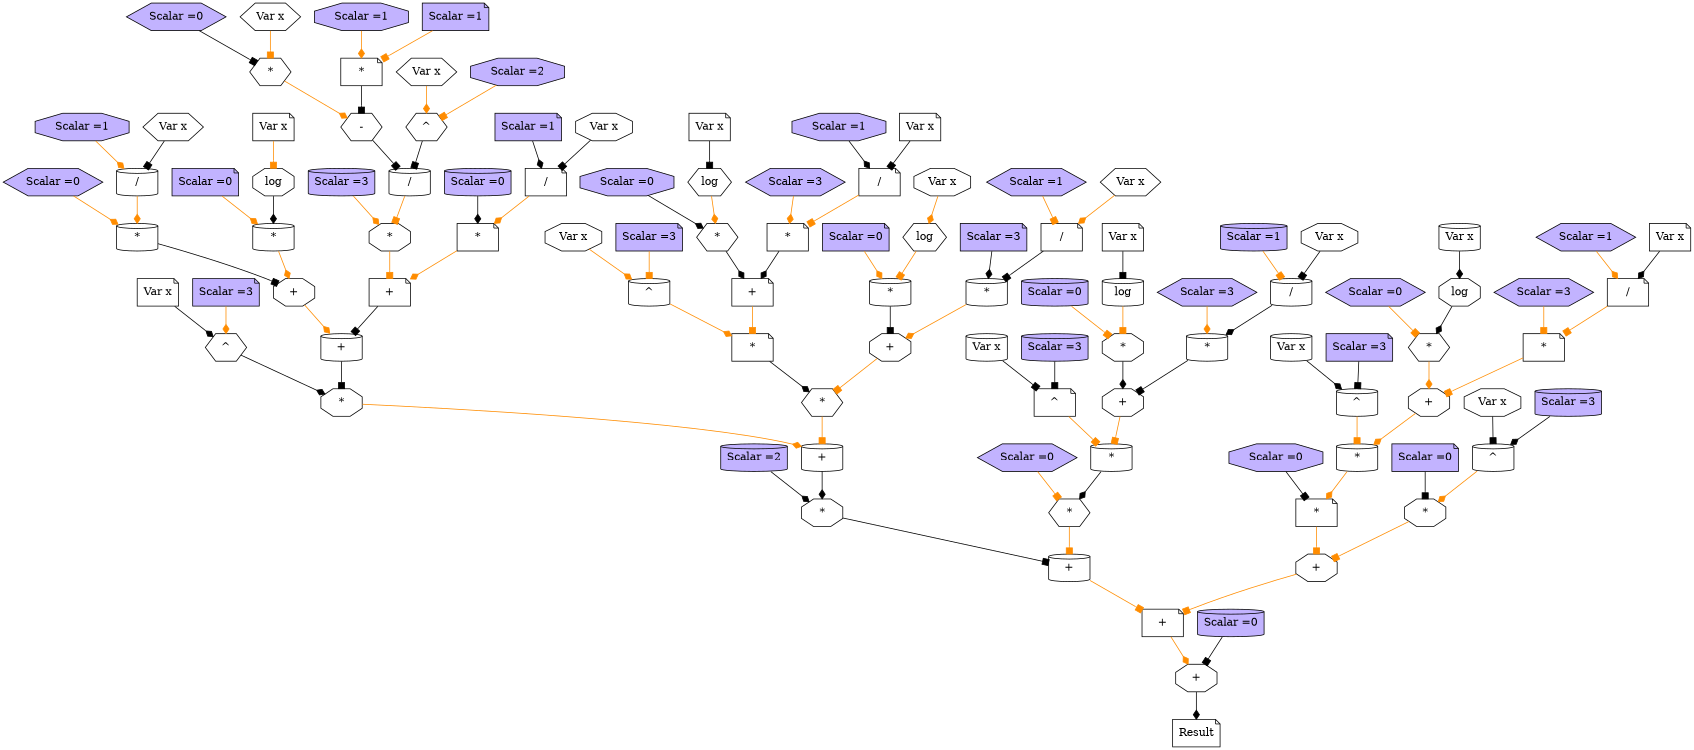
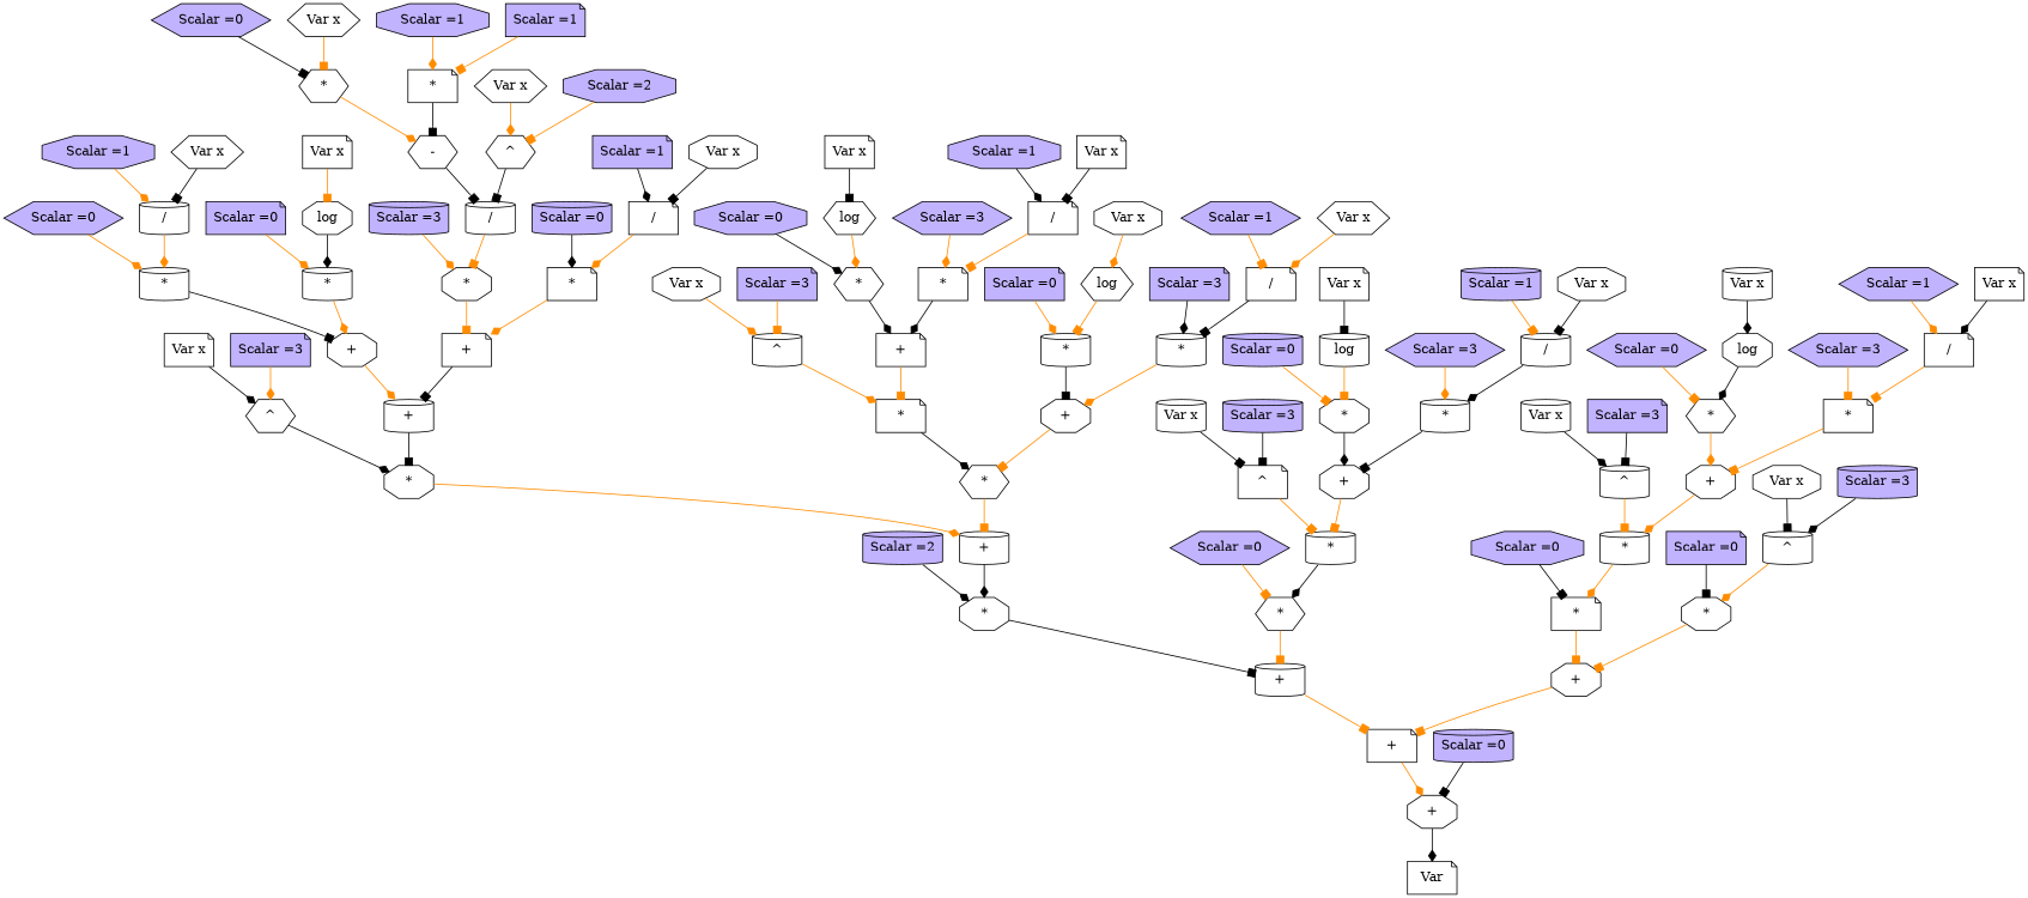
  digraph {
    node [shape=note]
    edge [color=darkorange arrowhead=box]
    n1 [label="+" shape=octagon]
-   Result
+   Result [label=Var]
    n3 [label="+"]
    n4 [label="+" shape=cylinder]
    n5 [label="*" shape=octagon]
    n6 [fillcolor=".7 .3 1.0" label="Scalar =2" style=filled shape=cylinder]
    n7 [label="+" shape=cylinder]
    n8 [label="*" shape=octagon]
    n9 [label="^" shape=hexagon]
    n10 [label="Var x"]
    n11 [fillcolor=".7 .3 1.0" label="Scalar =3" style=filled]
    n12 [label="+" shape=cylinder]
    n13 [label="+" shape=octagon]
    n14 [label="*" shape=cylinder]
    n15 [fillcolor=".7 .3 1.0" label="Scalar =0" style=filled shape=hexagon]
    n16 [label="/" shape=cylinder]
    n17 [fillcolor=".7 .3 1.0" label="Scalar =1" style=filled shape=octagon]
    n18 [label="Var x" shape=hexagon]
    n19 [label="*" shape=cylinder]
    n20 [fillcolor=".7 .3 1.0" label="Scalar =0" style=filled]
    n21 [label=log shape=octagon]
    n22 [label="Var x"]
    n23 [label="+"]
    n24 [label="*" shape=octagon]
    n25 [fillcolor=".7 .3 1.0" label="Scalar =3" style=filled shape=cylinder]
    n26 [label="/" shape=cylinder]
    n27 [label="-" shape=hexagon]
    n28 [label="*" shape=hexagon]
    n29 [fillcolor=".7 .3 1.0" label="Scalar =0" style=filled shape=hexagon]
    n30 [label="Var x" shape=hexagon]
    n31 [label="*"]
    n32 [fillcolor=".7 .3 1.0" label="Scalar =1" style=filled shape=octagon]
    n33 [fillcolor=".7 .3 1.0" label="Scalar =1" style=filled]
    n34 [label="^" shape=hexagon]
    n35 [label="Var x" shape=hexagon]
    n36 [fillcolor=".7 .3 1.0" label="Scalar =2" style=filled shape=octagon]
    n37 [label="*"]
    n38 [fillcolor=".7 .3 1.0" label="Scalar =0" style=filled shape=cylinder]
    n39 [label="/"]
    n40 [fillcolor=".7 .3 1.0" label="Scalar =1" style=filled]
    n41 [label="Var x" shape=octagon]
    n42 [label="*" shape=hexagon]
    n43 [label="*"]
    n44 [label="^" shape=cylinder]
    n45 [label="Var x" shape=octagon]
    n46 [fillcolor=".7 .3 1.0" label="Scalar =3" style=filled]
    n47 [label="+"]
    n48 [label="*" shape=hexagon]
    n49 [fillcolor=".7 .3 1.0" label="Scalar =0" style=filled shape=octagon]
    n50 [label=log shape=hexagon]
    n51 [label="Var x"]
    n52 [label="*"]
    n53 [fillcolor=".7 .3 1.0" label="Scalar =3" style=filled shape=hexagon]
    n54 [label="/"]
    n55 [fillcolor=".7 .3 1.0" label="Scalar =1" style=filled shape=octagon]
    n56 [label="Var x"]
    n57 [label="+" shape=octagon]
    n58 [label="*" shape=cylinder]
    n59 [fillcolor=".7 .3 1.0" label="Scalar =0" style=filled]
    n60 [label=log shape=hexagon]
    n61 [label="Var x" shape=octagon]
    n62 [label="*" shape=cylinder]
    n63 [fillcolor=".7 .3 1.0" label="Scalar =3" style=filled]
    n64 [label="/"]
    n65 [fillcolor=".7 .3 1.0" label="Scalar =1" style=filled shape=hexagon]
    n66 [label="Var x" shape=hexagon]
    n67 [label="*" shape=hexagon]
    n68 [fillcolor=".7 .3 1.0" label="Scalar =0" style=filled shape=hexagon]
    n69 [label="*" shape=cylinder]
    n70 [label="^"]
    n71 [label="Var x" shape=cylinder]
    n72 [fillcolor=".7 .3 1.0" label="Scalar =3" style=filled shape=cylinder]
    n73 [label="+" shape=octagon]
    n74 [label="*" shape=octagon]
    n75 [fillcolor=".7 .3 1.0" label="Scalar =0" style=filled shape=cylinder]
    n76 [label=log shape=cylinder]
    n77 [label="Var x"]
    n78 [label="*" shape=cylinder]
    n79 [fillcolor=".7 .3 1.0" label="Scalar =3" style=filled shape=hexagon]
    n80 [label="/" shape=cylinder]
    n81 [fillcolor=".7 .3 1.0" label="Scalar =1" style=filled shape=cylinder]
    n82 [label="Var x" shape=octagon]
    n83 [label="+" shape=octagon]
    n84 [label="*"]
    n85 [fillcolor=".7 .3 1.0" label="Scalar =0" style=filled shape=octagon]
    n86 [label="*" shape=cylinder]
    n87 [label="^" shape=cylinder]
    n88 [label="Var x" shape=cylinder]
    n89 [fillcolor=".7 .3 1.0" label="Scalar =3" style=filled]
    n90 [label="+" shape=octagon]
    n91 [label="*" shape=hexagon]
    n92 [fillcolor=".7 .3 1.0" label="Scalar =0" style=filled shape=hexagon]
    n93 [label=log shape=octagon]
    n94 [label="Var x" shape=cylinder]
    n95 [label="*"]
    n96 [fillcolor=".7 .3 1.0" label="Scalar =3" style=filled shape=hexagon]
    n97 [label="/"]
    n98 [fillcolor=".7 .3 1.0" label="Scalar =1" style=filled shape=hexagon]
    n99 [label="Var x"]
    n100 [label="*" shape=octagon]
    n101 [fillcolor=".7 .3 1.0" label="Scalar =0" style=filled]
    n102 [label="^" shape=cylinder]
    n103 [label="Var x" shape=octagon]
    n104 [fillcolor=".7 .3 1.0" label="Scalar =3" style=filled shape=cylinder]
    n105 [fillcolor=".7 .3 1.0" label="Scalar =0" style=filled shape=cylinder]
    n1 -> Result [color=black arrowhead=diamond]
    n3 -> n1 [arrowhead=diamond]
    n4 -> n3
    n5 -> n4 [color=black]
    n6 -> n5 [color=black arrowhead=diamond]
    n7 -> n5 [color=black arrowhead=diamond]
    n8 -> n7 [arrowhead=diamond]
    n9 -> n8 [color=black arrowhead=diamond]
    n10 -> n9 [color=black arrowhead=diamond]
    n11 -> n9 [arrowhead=diamond]
    n12 -> n8 [color=black]
    n13 -> n12 [arrowhead=diamond]
    n14 -> n13 [color=black]
    n15 -> n14 [arrowhead=diamond]
    n16 -> n14 [arrowhead=diamond]
    n17 -> n16 [arrowhead=diamond]
    n18 -> n16 [color=black]
    n19 -> n13 [arrowhead=diamond]
    n20 -> n19 [arrowhead=diamond]
    n21 -> n19 [color=black arrowhead=diamond]
    n22 -> n21
    n23 -> n12 [color=black]
    n24 -> n23
    n25 -> n24 [arrowhead=diamond]
    n26 -> n24
    n27 -> n26 [color=black]
    n28 -> n27 [arrowhead=diamond]
    n29 -> n28 [color=black]
    n30 -> n28
    n31 -> n27 [color=black]
    n32 -> n31 [arrowhead=diamond]
    n33 -> n31
    n34 -> n26 [color=black]
    n35 -> n34 [arrowhead=diamond]
    n36 -> n34
    n37 -> n23 [arrowhead=diamond]
    n38 -> n37 [color=black arrowhead=diamond]
    n39 -> n37 [arrowhead=diamond]
    n40 -> n39 [color=black arrowhead=diamond]
    n41 -> n39 [color=black]
    n42 -> n7
    n43 -> n42 [color=black arrowhead=diamond]
    n44 -> n43 [arrowhead=diamond]
    n45 -> n44 [arrowhead=diamond]
    n46 -> n44
    n47 -> n43
    n48 -> n47 [color=black arrowhead=diamond]
    n49 -> n48 [color=black arrowhead=diamond]
    n50 -> n48 [arrowhead=diamond]
    n51 -> n50 [color=black]
    n52 -> n47 [color=black arrowhead=diamond]
    n53 -> n52 [arrowhead=diamond]
    n54 -> n52
    n55 -> n54 [color=black arrowhead=diamond]
    n56 -> n54 [color=black]
    n57 -> n42
    n58 -> n57 [color=black]
    n59 -> n58 [arrowhead=diamond]
    n60 -> n58
    n61 -> n60 [arrowhead=diamond]
    n62 -> n57 [arrowhead=diamond]
    n63 -> n62 [color=black arrowhead=diamond]
    n64 -> n62 [color=black]
    n65 -> n64
    n66 -> n64 [arrowhead=diamond]
    n67 -> n4
    n68 -> n67
    n69 -> n67 [color=black arrowhead=diamond]
    n70 -> n69
    n71 -> n70 [color=black]
    n72 -> n70 [color=black]
    n73 -> n69
    n74 -> n73 [color=black arrowhead=diamond]
    n75 -> n74
    n76 -> n74
    n77 -> n76 [color=black]
    n78 -> n73 [color=black]
    n79 -> n78 [arrowhead=diamond]
    n80 -> n78 [color=black arrowhead=diamond]
    n81 -> n80
    n82 -> n80 [color=black]
    n83 -> n3
    n84 -> n83
    n85 -> n84 [color=black]
    n86 -> n84 [arrowhead=diamond]
    n87 -> n86
    n88 -> n87 [color=black arrowhead=diamond]
    n89 -> n87 [color=black]
    n90 -> n86 [arrowhead=diamond]
    n91 -> n90 [arrowhead=diamond]
    n92 -> n91
    n93 -> n91 [color=black arrowhead=diamond]
    n94 -> n93 [color=black arrowhead=diamond]
    n95 -> n90
    n96 -> n95
    n97 -> n95
    n98 -> n97 [arrowhead=diamond]
    n99 -> n97 [color=black arrowhead=diamond]
    n100 -> n83
    n101 -> n100 [color=black]
    n102 -> n100 [arrowhead=diamond]
    n103 -> n102 [color=black]
    n104 -> n102 [color=black arrowhead=diamond]
    n105 -> n1 [color=black]
  }
